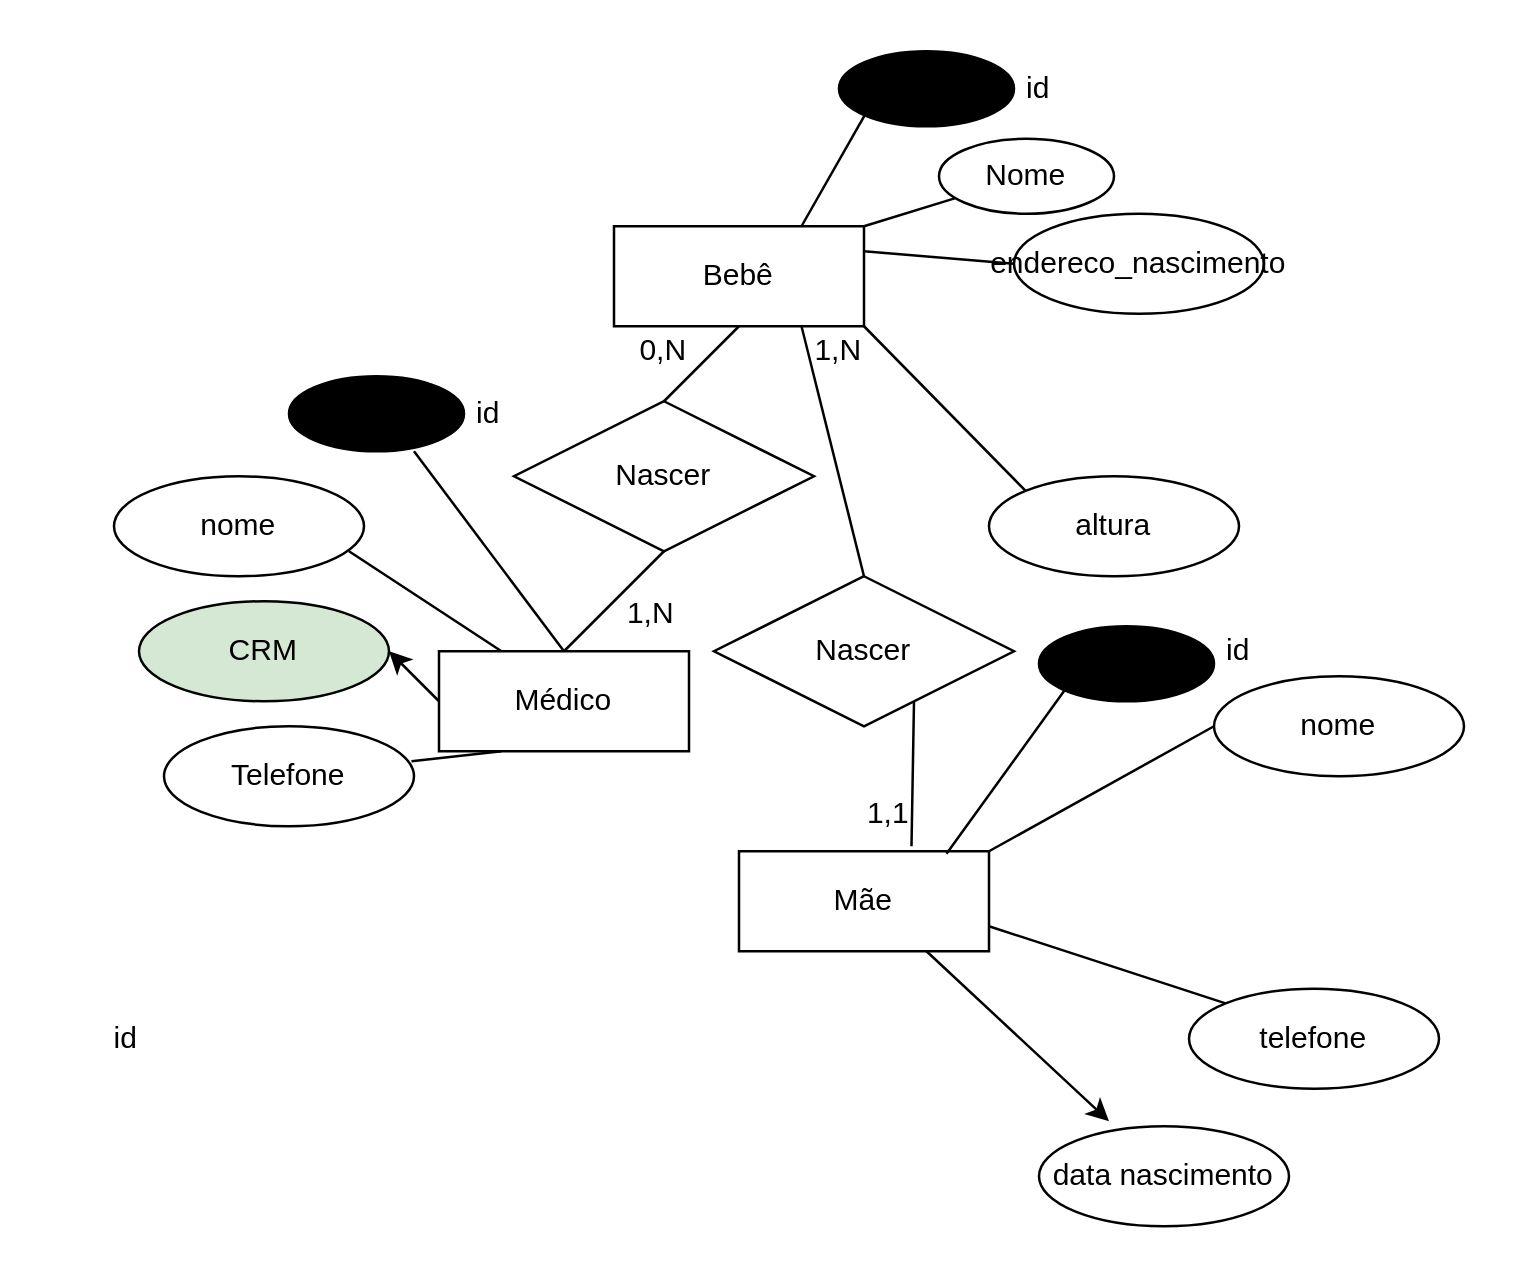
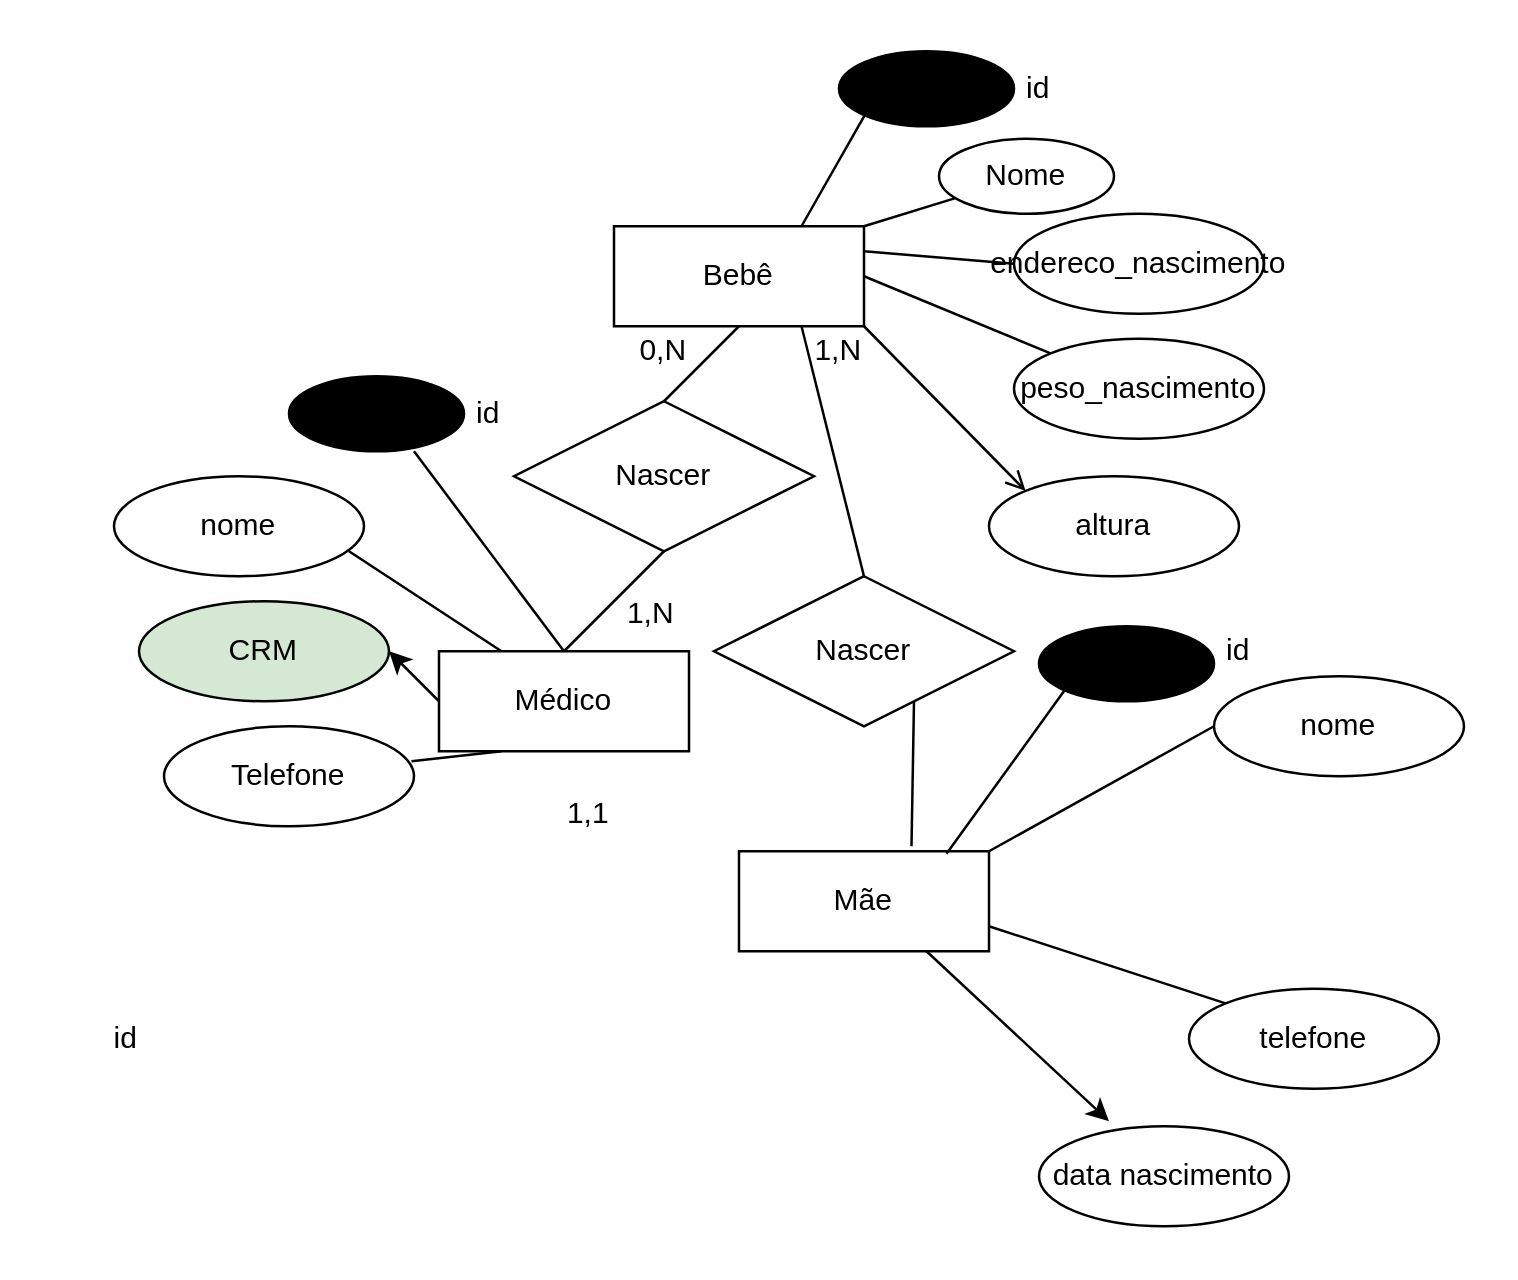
  <mxCell id="0" />
  <mxCell id="1" parent="0" />
  <mxCell id="2" value="Bebê" style="whiteSpace=wrap;html=1;align=center;" vertex="1" parent="1"><mxGeometry x="245" y="90" width="100" height="40" as="geometry" /></mxCell>
  <mxCell id="3" value="" style="endArrow=none;html=1;rounded=0;exitX=1;exitY=0;exitDx=0;exitDy=0;" edge="1" parent="1" source="2" target="4"><mxGeometry relative="1" as="geometry"><mxPoint x="145" y="170" as="sourcePoint" /><mxPoint x="395" y="60" as="targetPoint" /></mxGeometry></mxCell>
  <mxCell id="4" value="Nome" style="ellipse;whiteSpace=wrap;html=1;align=center;" vertex="1" parent="1"><mxGeometry x="375" y="55" width="70" height="30" as="geometry" /></mxCell>
  <mxCell id="5" value="" style="endArrow=none;html=1;rounded=0;exitX=1;exitY=0.25;exitDx=0;exitDy=0;entryX=0;entryY=0.5;entryDx=0;entryDy=0;" edge="1" parent="1" source="2" target="6"><mxGeometry relative="1" as="geometry"><mxPoint x="355" y="100" as="sourcePoint" /><mxPoint x="371" y="88" as="targetPoint" /></mxGeometry></mxCell>
  <mxCell id="6" value="endereco_nascimento" style="ellipse;whiteSpace=wrap;html=1;align=center;" vertex="1" parent="1"><mxGeometry x="405" y="85" width="100" height="40" as="geometry" /></mxCell>
  <mxCell id="7" value="Nome" style="ellipse;whiteSpace=wrap;html=1;align=center;fillColor=#000000;" vertex="1" parent="1"><mxGeometry x="335" y="20" width="70" height="30" as="geometry" /></mxCell>
  <mxCell id="8" value="" style="endArrow=none;html=1;rounded=0;exitX=0.75;exitY=0;exitDx=0;exitDy=0;entryX=0;entryY=1;entryDx=0;entryDy=0;" edge="1" parent="1" source="2" target="7"><mxGeometry relative="1" as="geometry"><mxPoint x="355" y="100" as="sourcePoint" /><mxPoint x="423" y="75" as="targetPoint" /></mxGeometry></mxCell>
  <mxCell id="9" value="id" style="text;strokeColor=none;align=center;fillColor=none;html=1;verticalAlign=middle;whiteSpace=wrap;rounded=0;" vertex="1" parent="1"><mxGeometry x="385" y="20" width="60" height="30" as="geometry" /></mxCell>
+ <mxCell id="10" value="peso_nascimento" style="ellipse;whiteSpace=wrap;html=1;align=center;" vertex="1" parent="1"><mxGeometry x="405" y="135" width="100" height="40" as="geometry" /></mxCell>
+ <mxCell id="11" value="" style="endArrow=none;html=1;rounded=0;exitX=1;exitY=0.5;exitDx=0;exitDy=0;entryX=0;entryY=0;entryDx=0;entryDy=0;" edge="1" parent="1" source="2" target="10"><mxGeometry relative="1" as="geometry"><mxPoint x="355" y="110" as="sourcePoint" /><mxPoint x="415" y="115" as="targetPoint" /></mxGeometry></mxCell>
  <mxCell id="12" value="altura" style="ellipse;whiteSpace=wrap;html=1;align=center;" vertex="1" parent="1"><mxGeometry x="395" y="190" width="100" height="40" as="geometry" /></mxCell>
- <mxCell id="13" value="" style="endArrow=none;html=1;rounded=0;exitX=1;exitY=1;exitDx=0;exitDy=0;entryX=0;entryY=0;entryDx=0;entryDy=0;" edge="1" parent="1" source="2" target="12"><mxGeometry relative="1" as="geometry"><mxPoint x="355" y="120" as="sourcePoint" /><mxPoint x="430" y="151" as="targetPoint" /></mxGeometry></mxCell>
+ <mxCell id="13" value="" style="endArrow=open;html=1;rounded=0;exitX=1;exitY=1;exitDx=0;exitDy=0;entryX=0;entryY=0;entryDx=0;entryDy=0;" edge="1" parent="1" source="2" target="12"><mxGeometry relative="1" as="geometry"><mxPoint x="355" y="120" as="sourcePoint" /><mxPoint x="430" y="151" as="targetPoint" /></mxGeometry></mxCell>
  <mxCell id="14" value="" style="endArrow=none;html=1;rounded=0;exitX=0.75;exitY=1;exitDx=0;exitDy=0;entryX=0.69;entryY=-0.05;entryDx=0;entryDy=0;entryPerimeter=0;startArrow=none;" edge="1" parent="1" source="37" target="17"><mxGeometry relative="1" as="geometry"><mxPoint x="355" y="140" as="sourcePoint" /><mxPoint x="399.645" y="245.858" as="targetPoint" /></mxGeometry></mxCell>
  <mxCell id="15" value="" style="endArrow=none;html=1;rounded=0;exitX=0.5;exitY=1;exitDx=0;exitDy=0;entryX=0.5;entryY=0;entryDx=0;entryDy=0;startArrow=none;" edge="1" parent="1" source="40" target="16"><mxGeometry relative="1" as="geometry"><mxPoint x="330" y="140" as="sourcePoint" /><mxPoint x="244.645" y="245.858" as="targetPoint" /></mxGeometry></mxCell>
  <mxCell id="16" value="Médico" style="whiteSpace=wrap;html=1;align=center;" vertex="1" parent="1"><mxGeometry x="175" y="260" width="100" height="40" as="geometry" /></mxCell>
  <mxCell id="17" value="Mãe" style="whiteSpace=wrap;html=1;align=center;" vertex="1" parent="1"><mxGeometry x="295" y="340" width="100" height="40" as="geometry" /></mxCell>
  <mxCell id="18" value="nome" style="ellipse;whiteSpace=wrap;html=1;align=center;" vertex="1" parent="1"><mxGeometry x="45" y="190" width="100" height="40" as="geometry" /></mxCell>
  <mxCell id="19" value="CRM" style="ellipse;whiteSpace=wrap;html=1;align=center;fillColor=#d5e8d4;" vertex="1" parent="1"><mxGeometry x="55" y="240" width="100" height="40" as="geometry" /></mxCell>
  <mxCell id="20" value="Telefone" style="ellipse;whiteSpace=wrap;html=1;align=center;" vertex="1" parent="1"><mxGeometry x="65" y="290" width="100" height="40" as="geometry" /></mxCell>
  <mxCell id="21" value="Nome" style="ellipse;whiteSpace=wrap;html=1;align=center;fillColor=#000000;" vertex="1" parent="1"><mxGeometry x="115" y="150" width="70" height="30" as="geometry" /></mxCell>
  <mxCell id="22" value="id" style="text;strokeColor=none;align=center;fillColor=none;html=1;verticalAlign=middle;whiteSpace=wrap;rounded=0;" vertex="1" parent="1"><mxGeometry x="165" y="150" width="60" height="30" as="geometry" /></mxCell>
  <mxCell id="23" value="data nascimento" style="ellipse;whiteSpace=wrap;html=1;align=center;" vertex="1" parent="1"><mxGeometry x="415" y="450" width="100" height="40" as="geometry" /></mxCell>
  <mxCell id="24" value="nome" style="ellipse;whiteSpace=wrap;html=1;align=center;" vertex="1" parent="1"><mxGeometry x="485" y="270" width="100" height="40" as="geometry" /></mxCell>
  <mxCell id="25" value="telefone" style="ellipse;whiteSpace=wrap;html=1;align=center;" vertex="1" parent="1"><mxGeometry x="475" y="395" width="100" height="40" as="geometry" /></mxCell>
  <mxCell id="26" value="id" style="text;strokeColor=none;align=center;fillColor=none;html=1;verticalAlign=middle;whiteSpace=wrap;rounded=0;" vertex="1" parent="1"><mxGeometry x="20" y="400" width="60" height="30" as="geometry" /></mxCell>
  <mxCell id="27" value="" style="endArrow=none;html=1;rounded=0;fontColor=#FFFFFF;exitX=0.83;exitY=0.025;exitDx=0;exitDy=0;exitPerimeter=0;entryX=0;entryY=1;entryDx=0;entryDy=0;" edge="1" parent="1" source="17" target="31"><mxGeometry relative="1" as="geometry"><mxPoint x="145" y="470" as="sourcePoint" /><mxPoint x="415" y="290" as="targetPoint" /></mxGeometry></mxCell>
  <mxCell id="28" value="" style="endArrow=none;html=1;rounded=0;fontColor=#FFFFFF;exitX=1;exitY=0;exitDx=0;exitDy=0;entryX=0;entryY=0.5;entryDx=0;entryDy=0;" edge="1" parent="1" source="17" target="24"><mxGeometry relative="1" as="geometry"><mxPoint x="-35" y="530" as="sourcePoint" /><mxPoint x="1" y="439" as="targetPoint" /></mxGeometry></mxCell>
  <mxCell id="29" value="" style="endArrow=none;html=1;rounded=0;fontColor=#FFFFFF;exitX=1;exitY=0.75;exitDx=0;exitDy=0;entryX=0;entryY=0;entryDx=0;entryDy=0;" edge="1" parent="1" source="17" target="25"><mxGeometry relative="1" as="geometry"><mxPoint x="15" y="540" as="sourcePoint" /><mxPoint x="75" y="530" as="targetPoint" /></mxGeometry></mxCell>
  <mxCell id="30" value="" style="endArrow=classic;html=1;rounded=0;fontColor=#FFFFFF;exitX=0.75;exitY=1;exitDx=0;exitDy=0;entryX=0.28;entryY=-0.05;entryDx=0;entryDy=0;entryPerimeter=0;" edge="1" parent="1" source="17" target="23"><mxGeometry relative="1" as="geometry"><mxPoint x="405" y="360" as="sourcePoint" /><mxPoint x="495" y="360" as="targetPoint" /></mxGeometry></mxCell>
  <mxCell id="31" value="Nome" style="ellipse;whiteSpace=wrap;html=1;align=center;fillColor=#000000;" vertex="1" parent="1"><mxGeometry x="415" y="250" width="70" height="30" as="geometry" /></mxCell>
  <mxCell id="32" value="" style="endArrow=classic;html=1;rounded=0;fontColor=#FFFFFF;exitX=0;exitY=0.5;exitDx=0;exitDy=0;entryX=1;entryY=0.5;entryDx=0;entryDy=0;" edge="1" parent="1" source="16" target="19"><mxGeometry relative="1" as="geometry"><mxPoint x="255" y="270" as="sourcePoint" /><mxPoint x="415" y="270" as="targetPoint" /></mxGeometry></mxCell>
  <mxCell id="33" value="" style="endArrow=none;html=1;rounded=0;fontColor=#FFFFFF;exitX=0.25;exitY=0;exitDx=0;exitDy=0;entryX=0.94;entryY=0.75;entryDx=0;entryDy=0;entryPerimeter=0;" edge="1" parent="1" source="16" target="18"><mxGeometry relative="1" as="geometry"><mxPoint x="185" y="290" as="sourcePoint" /><mxPoint x="165" y="270" as="targetPoint" /></mxGeometry></mxCell>
  <mxCell id="34" value="" style="endArrow=none;html=1;rounded=0;fontColor=#FFFFFF;exitX=0.5;exitY=0;exitDx=0;exitDy=0;entryX=0;entryY=1;entryDx=0;entryDy=0;" edge="1" parent="1" source="16" target="22"><mxGeometry relative="1" as="geometry"><mxPoint x="210" y="270" as="sourcePoint" /><mxPoint x="149" y="230" as="targetPoint" /></mxGeometry></mxCell>
  <mxCell id="35" value="" style="endArrow=none;html=1;rounded=0;fontColor=#FFFFFF;exitX=0.25;exitY=1;exitDx=0;exitDy=0;entryX=0.99;entryY=0.35;entryDx=0;entryDy=0;entryPerimeter=0;" edge="1" parent="1" source="16" target="20"><mxGeometry relative="1" as="geometry"><mxPoint x="185" y="290" as="sourcePoint" /><mxPoint x="165" y="270" as="targetPoint" /></mxGeometry></mxCell>
  <mxCell id="36" value="" style="endArrow=none;html=1;rounded=0;exitX=0.75;exitY=1;exitDx=0;exitDy=0;entryX=0.5;entryY=0;entryDx=0;entryDy=0;" edge="1" parent="1" source="2" target="37"><mxGeometry relative="1" as="geometry"><mxPoint x="320" y="130" as="sourcePoint" /><mxPoint x="364" y="338" as="targetPoint" /></mxGeometry></mxCell>
  <mxCell id="37" value="Nascer" style="shape=rhombus;perimeter=rhombusPerimeter;whiteSpace=wrap;html=1;align=center;strokeColor=#000000;fontColor=#000000;fillColor=#FFFFFF;" vertex="1" parent="1"><mxGeometry x="285" y="230" width="120" height="60" as="geometry" /></mxCell>
  <mxCell id="38" value="id" style="text;strokeColor=none;align=center;fillColor=none;html=1;verticalAlign=middle;whiteSpace=wrap;rounded=0;" vertex="1" parent="1"><mxGeometry x="465" y="245" width="60" height="30" as="geometry" /></mxCell>
  <mxCell id="39" value="" style="endArrow=none;html=1;rounded=0;exitX=0.5;exitY=1;exitDx=0;exitDy=0;entryX=0.5;entryY=0;entryDx=0;entryDy=0;" edge="1" parent="1" source="2" target="40"><mxGeometry relative="1" as="geometry"><mxPoint x="295" y="130" as="sourcePoint" /><mxPoint x="225" y="260" as="targetPoint" /></mxGeometry></mxCell>
  <mxCell id="40" value="Nascer" style="shape=rhombus;perimeter=rhombusPerimeter;whiteSpace=wrap;html=1;align=center;strokeColor=#000000;fontColor=#000000;fillColor=#FFFFFF;" vertex="1" parent="1"><mxGeometry x="205" y="160" width="120" height="60" as="geometry" /></mxCell>
- <mxCell id="41" value="1,1" style="text;strokeColor=none;align=center;fillColor=none;html=1;verticalAlign=middle;whiteSpace=wrap;rounded=0;fontColor=#000000;" vertex="1" parent="1"><mxGeometry x="325" y="310" width="60" height="30" as="geometry" /></mxCell>
+ <mxCell id="41" value="1,1" style="text;strokeColor=none;align=center;fillColor=none;html=1;verticalAlign=middle;whiteSpace=wrap;rounded=0;fontColor=#000000;" vertex="1" parent="1"><mxGeometry x="205" y="310" width="60" height="30" as="geometry" /></mxCell>
  <mxCell id="42" value="0,N" style="text;strokeColor=none;align=center;fillColor=none;html=1;verticalAlign=middle;whiteSpace=wrap;rounded=0;fontColor=#000000;" vertex="1" parent="1"><mxGeometry x="235" y="125" width="60" height="30" as="geometry" /></mxCell>
  <mxCell id="43" value="1,N" style="text;strokeColor=none;align=center;fillColor=none;html=1;verticalAlign=middle;whiteSpace=wrap;rounded=0;fontColor=#000000;" vertex="1" parent="1"><mxGeometry x="305" y="125" width="60" height="30" as="geometry" /></mxCell>
  <mxCell id="44" value="1,N" style="text;strokeColor=none;align=center;fillColor=none;html=1;verticalAlign=middle;whiteSpace=wrap;rounded=0;fontColor=#000000;" vertex="1" parent="1"><mxGeometry x="230" y="230" width="60" height="30" as="geometry" /></mxCell>
